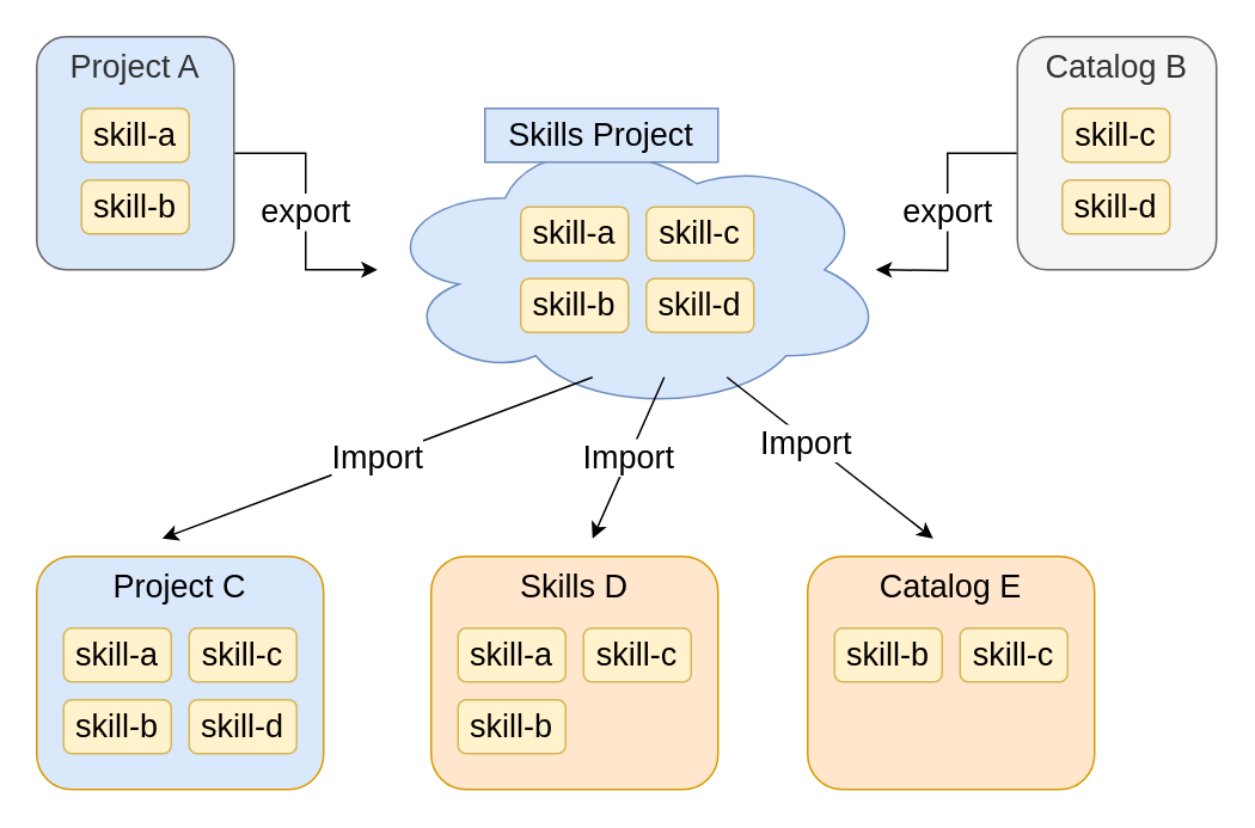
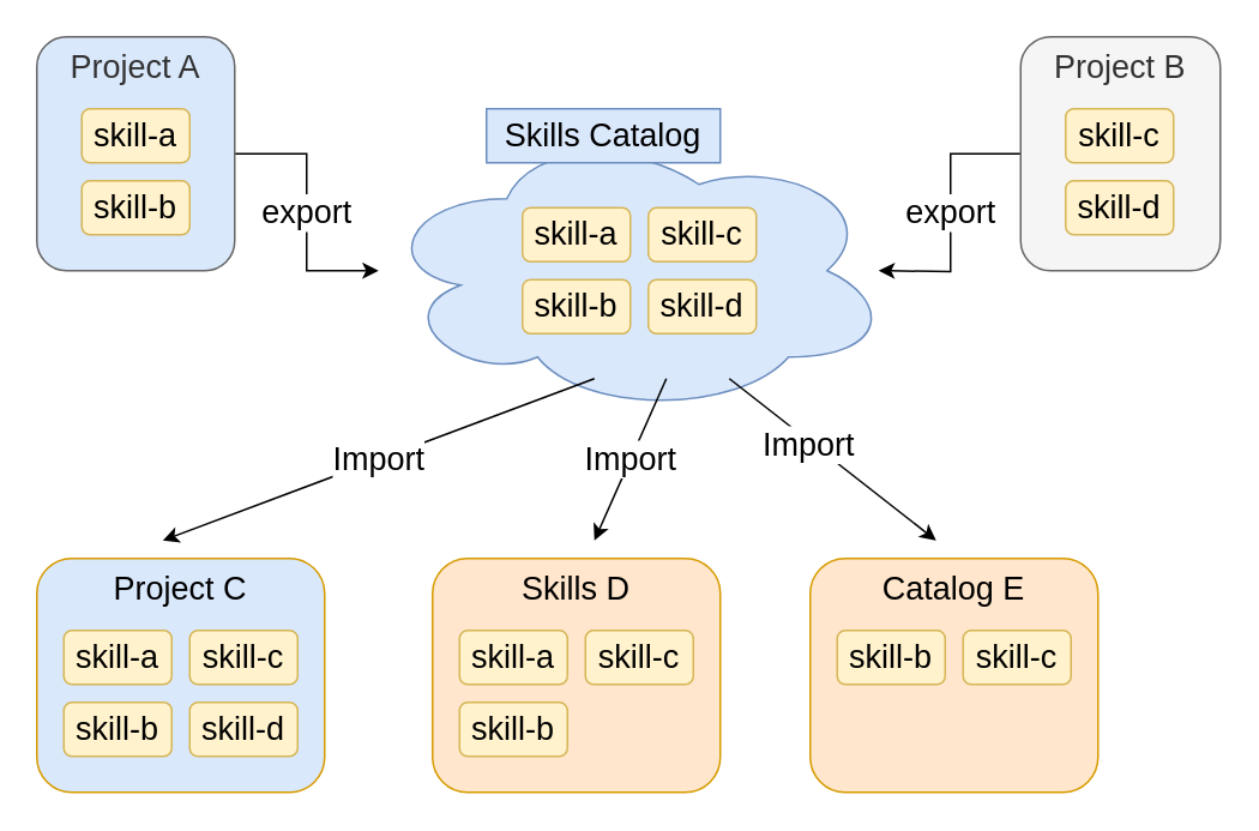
  <mxCell id="0" />
  <mxCell id="1" parent="0" />
  <mxCell id="2" value="" style="ellipse;shape=cloud;whiteSpace=wrap;html=1;fillColor=#dae8fc;strokeColor=#6c8ebf;" vertex="1" parent="1"><mxGeometry x="210" y="70" width="285" height="160" as="geometry" /></mxCell>
  <mxCell id="3" value="export" style="edgeStyle=orthogonalEdgeStyle;rounded=0;orthogonalLoop=1;jettySize=auto;html=1;exitX=1;exitY=0.5;exitDx=0;exitDy=0;fontSize=18;" edge="1" parent="1" source="4" target="2"><mxGeometry relative="1" as="geometry" /></mxCell>
  <mxCell id="4" value="Project A" style="rounded=1;whiteSpace=wrap;html=1;fontSize=18;verticalAlign=top;fillColor=#dae8fc;fontColor=#333333;strokeColor=#666666;" vertex="1" parent="1"><mxGeometry x="20" y="20" width="110" height="130" as="geometry" /></mxCell>
  <mxCell id="5" value="" style="group" vertex="1" connectable="0" parent="1"><mxGeometry x="270" y="60" width="150" height="125" as="geometry" /></mxCell>
- <mxCell id="6" value="Skills Project" style="text;html=1;strokeColor=#6c8ebf;fillColor=#dae8fc;align=center;verticalAlign=middle;whiteSpace=wrap;rounded=0;fontSize=18;" vertex="1" parent="5"><mxGeometry width="130" height="30" as="geometry" /></mxCell>
+ <mxCell id="6" value="Skills Catalog" style="text;html=1;strokeColor=#6c8ebf;fillColor=#dae8fc;align=center;verticalAlign=middle;whiteSpace=wrap;rounded=0;fontSize=18;" vertex="1" parent="5"><mxGeometry width="130" height="30" as="geometry" /></mxCell>
  <mxCell id="7" value="" style="group" vertex="1" connectable="0" parent="5"><mxGeometry x="20" y="55" width="130" height="70" as="geometry" /></mxCell>
  <mxCell id="8" value="skill-a" style="rounded=1;whiteSpace=wrap;html=1;fontSize=18;fillColor=#fff2cc;strokeColor=#d6b656;" vertex="1" parent="7"><mxGeometry width="60" height="30" as="geometry" /></mxCell>
  <mxCell id="9" value="skill-b" style="rounded=1;whiteSpace=wrap;html=1;fontSize=18;fillColor=#fff2cc;strokeColor=#d6b656;" vertex="1" parent="7"><mxGeometry y="40" width="60" height="30" as="geometry" /></mxCell>
  <mxCell id="10" value="skill-c" style="rounded=1;whiteSpace=wrap;html=1;fontSize=18;fillColor=#fff2cc;strokeColor=#d6b656;" vertex="1" parent="7"><mxGeometry x="70" width="60" height="30" as="geometry" /></mxCell>
  <mxCell id="11" value="skill-d" style="rounded=1;whiteSpace=wrap;html=1;fontSize=18;fillColor=#fff2cc;strokeColor=#d6b656;" vertex="1" parent="7"><mxGeometry x="70" y="40" width="60" height="30" as="geometry" /></mxCell>
  <mxCell id="12" value="Project C" style="rounded=1;whiteSpace=wrap;html=1;fontSize=18;verticalAlign=top;fillColor=#dae8fc;strokeColor=#d79b00;" vertex="1" parent="1"><mxGeometry x="20" y="310" width="160" height="130" as="geometry" /></mxCell>
  <mxCell id="13" value="" style="group" vertex="1" connectable="0" parent="1"><mxGeometry x="35" y="350" width="130" height="70" as="geometry" /></mxCell>
  <mxCell id="14" value="skill-a" style="rounded=1;whiteSpace=wrap;html=1;fontSize=18;fillColor=#fff2cc;strokeColor=#d6b656;" vertex="1" parent="13"><mxGeometry width="60" height="30" as="geometry" /></mxCell>
  <mxCell id="15" value="skill-b" style="rounded=1;whiteSpace=wrap;html=1;fontSize=18;fillColor=#fff2cc;strokeColor=#d6b656;" vertex="1" parent="13"><mxGeometry y="40" width="60" height="30" as="geometry" /></mxCell>
  <mxCell id="16" value="skill-c" style="rounded=1;whiteSpace=wrap;html=1;fontSize=18;fillColor=#fff2cc;strokeColor=#d6b656;" vertex="1" parent="13"><mxGeometry x="70" width="60" height="30" as="geometry" /></mxCell>
  <mxCell id="17" value="skill-d" style="rounded=1;whiteSpace=wrap;html=1;fontSize=18;fillColor=#fff2cc;strokeColor=#d6b656;" vertex="1" parent="13"><mxGeometry x="70" y="40" width="60" height="30" as="geometry" /></mxCell>
  <mxCell id="18" value="Skills D" style="rounded=1;whiteSpace=wrap;html=1;fontSize=18;verticalAlign=top;fillColor=#ffe6cc;strokeColor=#d79b00;" vertex="1" parent="1"><mxGeometry x="240" y="310" width="160" height="130" as="geometry" /></mxCell>
  <mxCell id="19" value="" style="group" vertex="1" connectable="0" parent="1"><mxGeometry x="255" y="350" width="130" height="70" as="geometry" /></mxCell>
  <mxCell id="20" value="skill-a" style="rounded=1;whiteSpace=wrap;html=1;fontSize=18;fillColor=#fff2cc;strokeColor=#d6b656;" vertex="1" parent="19"><mxGeometry width="60" height="30" as="geometry" /></mxCell>
  <mxCell id="21" value="skill-b" style="rounded=1;whiteSpace=wrap;html=1;fontSize=18;fillColor=#fff2cc;strokeColor=#d6b656;" vertex="1" parent="19"><mxGeometry y="40" width="60" height="30" as="geometry" /></mxCell>
  <mxCell id="22" value="skill-c" style="rounded=1;whiteSpace=wrap;html=1;fontSize=18;fillColor=#fff2cc;strokeColor=#d6b656;" vertex="1" parent="19"><mxGeometry x="70" width="60" height="30" as="geometry" /></mxCell>
  <mxCell id="23" value="Catalog E" style="rounded=1;whiteSpace=wrap;html=1;fontSize=18;verticalAlign=top;fillColor=#ffe6cc;strokeColor=#d79b00;" vertex="1" parent="1"><mxGeometry x="450" y="310" width="160" height="130" as="geometry" /></mxCell>
  <mxCell id="24" value="Import" style="endArrow=classic;html=1;rounded=0;fontSize=18;" edge="1" parent="1"><mxGeometry width="50" height="50" relative="1" as="geometry"><mxPoint x="330" y="210" as="sourcePoint" /><mxPoint x="90" y="300" as="targetPoint" /></mxGeometry></mxCell>
  <mxCell id="25" value="" style="endArrow=classic;html=1;rounded=0;fontSize=18;" edge="1" parent="1"><mxGeometry width="50" height="50" relative="1" as="geometry"><mxPoint x="405" y="210" as="sourcePoint" /><mxPoint x="520" y="300" as="targetPoint" /></mxGeometry></mxCell>
  <mxCell id="26" value="Import" style="edgeLabel;html=1;align=center;verticalAlign=middle;resizable=0;points=[];fontSize=18;" vertex="1" connectable="0" parent="25"><mxGeometry x="-0.221" y="-2" relative="1" as="geometry"><mxPoint as="offset" /></mxGeometry></mxCell>
  <mxCell id="27" value="Import" style="endArrow=classic;html=1;rounded=0;fontSize=18;" edge="1" parent="1"><mxGeometry width="50" height="50" relative="1" as="geometry"><mxPoint x="370" y="210" as="sourcePoint" /><mxPoint x="330" y="300" as="targetPoint" /></mxGeometry></mxCell>
  <mxCell id="28" value="skill-b" style="rounded=1;whiteSpace=wrap;html=1;fontSize=18;fillColor=#fff2cc;strokeColor=#d6b656;" vertex="1" parent="1"><mxGeometry x="465" y="350" width="60" height="30" as="geometry" /></mxCell>
  <mxCell id="29" value="skill-c" style="rounded=1;whiteSpace=wrap;html=1;fontSize=18;fillColor=#fff2cc;strokeColor=#d6b656;" vertex="1" parent="1"><mxGeometry x="535" y="350" width="60" height="30" as="geometry" /></mxCell>
  <mxCell id="30" value="export" style="edgeStyle=orthogonalEdgeStyle;rounded=0;orthogonalLoop=1;jettySize=auto;html=1;exitX=0;exitY=0.5;exitDx=0;exitDy=0;fontSize=18;" edge="1" parent="1" source="31"><mxGeometry relative="1" as="geometry"><mxPoint x="488" y="150" as="targetPoint" /></mxGeometry></mxCell>
- <mxCell id="31" value="Catalog B" style="rounded=1;whiteSpace=wrap;html=1;fontSize=18;verticalAlign=top;fillColor=#f5f5f5;fontColor=#333333;strokeColor=#666666;" vertex="1" parent="1"><mxGeometry x="567" y="20" width="111" height="130" as="geometry" /></mxCell>
+ <mxCell id="31" value="Project B" style="rounded=1;whiteSpace=wrap;html=1;fontSize=18;verticalAlign=top;fillColor=#f5f5f5;fontColor=#333333;strokeColor=#666666;" vertex="1" parent="1"><mxGeometry x="567" y="20" width="111" height="130" as="geometry" /></mxCell>
  <mxCell id="32" value="skill-a" style="rounded=1;whiteSpace=wrap;html=1;fontSize=18;fillColor=#fff2cc;strokeColor=#d6b656;" vertex="1" parent="1"><mxGeometry x="45" y="60" width="60" height="30" as="geometry" /></mxCell>
  <mxCell id="33" value="skill-b" style="rounded=1;whiteSpace=wrap;html=1;fontSize=18;fillColor=#fff2cc;strokeColor=#d6b656;" vertex="1" parent="1"><mxGeometry x="45" y="100" width="60" height="30" as="geometry" /></mxCell>
  <mxCell id="34" value="skill-c" style="rounded=1;whiteSpace=wrap;html=1;fontSize=18;fillColor=#fff2cc;strokeColor=#d6b656;" vertex="1" parent="1"><mxGeometry x="592" y="60" width="60" height="30" as="geometry" /></mxCell>
  <mxCell id="35" value="skill-d" style="rounded=1;whiteSpace=wrap;html=1;fontSize=18;fillColor=#fff2cc;strokeColor=#d6b656;" vertex="1" parent="1"><mxGeometry x="592" y="100" width="60" height="30" as="geometry" /></mxCell>
